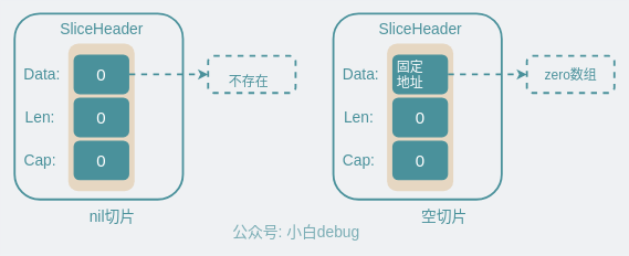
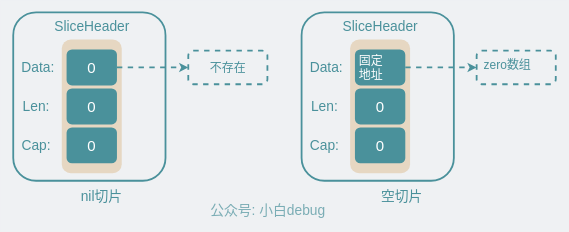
  <mxCell id="0" />
  <mxCell id="1" parent="0" />
  <mxCell id="2" value="" style="rounded=1;whiteSpace=wrap;html=1;fillColor=none;strokeColor=#4A919B;strokeWidth=3;" vertex="1" parent="1"><mxGeometry x="21" y="20" width="254" height="281" as="geometry" /></mxCell>
  <mxCell id="3" value="" style="rounded=1;whiteSpace=wrap;html=1;strokeColor=none;fillColor=#E6D7C2;" vertex="1" parent="1"><mxGeometry x="102" y="65.5" width="100" height="223" as="geometry" /></mxCell>
  <mxCell id="4" style="edgeStyle=orthogonalEdgeStyle;rounded=0;orthogonalLoop=1;jettySize=auto;html=1;exitX=1;exitY=0.5;exitDx=0;exitDy=0;entryX=0;entryY=0.5;entryDx=0;entryDy=0;strokeWidth=3;dashed=1;strokeColor=#4A919B;" edge="1" parent="1" source="5" target="12"><mxGeometry relative="1" as="geometry" /></mxCell>
  <mxCell id="5" value="" style="rounded=1;whiteSpace=wrap;html=1;fillColor=#4A919B;strokeColor=none;" vertex="1" parent="1"><mxGeometry x="110" y="82" width="84" height="60" as="geometry" /></mxCell>
  <mxCell id="6" value="&lt;font color=&quot;#ffffff&quot; style=&quot;font-size: 25px;&quot;&gt;0&lt;/font&gt;" style="text;html=1;strokeColor=none;fillColor=none;align=center;verticalAlign=middle;whiteSpace=wrap;rounded=0;" vertex="1" parent="1"><mxGeometry x="127.25" y="102" width="49.5" height="20" as="geometry" /></mxCell>
  <mxCell id="7" value="" style="rounded=1;whiteSpace=wrap;html=1;fillColor=#4A919B;strokeColor=none;" vertex="1" parent="1"><mxGeometry x="110" y="147" width="84" height="60" as="geometry" /></mxCell>
  <mxCell id="8" value="&lt;font color=&quot;#ffffff&quot; style=&quot;font-size: 25px;&quot;&gt;0&lt;/font&gt;" style="text;html=1;strokeColor=none;fillColor=none;align=center;verticalAlign=middle;whiteSpace=wrap;rounded=0;" vertex="1" parent="1"><mxGeometry x="127.25" y="167" width="49.5" height="20" as="geometry" /></mxCell>
  <mxCell id="9" value="" style="rounded=1;whiteSpace=wrap;html=1;fillColor=#4A919B;strokeColor=none;" vertex="1" parent="1"><mxGeometry x="110" y="212" width="84" height="60" as="geometry" /></mxCell>
  <mxCell id="10" value="&lt;font color=&quot;#ffffff&quot; style=&quot;font-size: 25px;&quot;&gt;0&lt;/font&gt;" style="text;html=1;strokeColor=none;fillColor=none;align=center;verticalAlign=middle;whiteSpace=wrap;rounded=0;" vertex="1" parent="1"><mxGeometry x="127.25" y="232" width="49.5" height="20" as="geometry" /></mxCell>
  <mxCell id="11" value="&lt;font color=&quot;#4a919b&quot; style=&quot;font-size: 23px;&quot;&gt;nil切片&lt;/font&gt;" style="text;html=1;align=center;verticalAlign=middle;whiteSpace=wrap;rounded=0;" vertex="1" parent="1"><mxGeometry x="122" y="312" width="93" height="30" as="geometry" /></mxCell>
  <mxCell id="12" value="" style="rounded=1;whiteSpace=wrap;html=1;fillColor=none;strokeColor=#4A919B;dashed=1;strokeWidth=3;" vertex="1" parent="1"><mxGeometry x="313" y="84" width="132" height="56" as="geometry" /></mxCell>
- <mxCell id="13" value="&lt;font color=&quot;#4a919b&quot; style=&quot;font-size: 20px;&quot;&gt;不存在&lt;/font&gt;" style="text;html=1;align=center;verticalAlign=middle;whiteSpace=wrap;rounded=0;" vertex="1" parent="1"><mxGeometry x="327.5" y="107" width="93" height="30" as="geometry" /></mxCell>
+ <mxCell id="13" value="&lt;font color=&quot;#4a919b&quot; style=&quot;font-size: 20px;&quot;&gt;不存在&lt;/font&gt;" style="text;html=1;align=center;verticalAlign=middle;whiteSpace=wrap;rounded=0;" vertex="1" parent="1"><mxGeometry x="332.5" y="97" width="93" height="30" as="geometry" /></mxCell>
  <mxCell id="14" value="&lt;font color=&quot;#4a919b&quot; style=&quot;font-size: 23px;&quot;&gt;SliceHeader&lt;/font&gt;" style="text;html=1;align=center;verticalAlign=middle;whiteSpace=wrap;rounded=0;" vertex="1" parent="1"><mxGeometry x="79.75" y="28" width="144.5" height="30" as="geometry" /></mxCell>
  <mxCell id="15" value="&lt;font color=&quot;#4a919b&quot; style=&quot;font-size: 23px;&quot;&gt;Data:&lt;/font&gt;" style="text;html=1;align=center;verticalAlign=middle;whiteSpace=wrap;rounded=0;" vertex="1" parent="1"><mxGeometry x="23" y="97" width="79" height="30" as="geometry" /></mxCell>
  <mxCell id="16" value="&lt;font color=&quot;#4a919b&quot; style=&quot;font-size: 23px;&quot;&gt;Len:&lt;/font&gt;" style="text;html=1;align=center;verticalAlign=middle;whiteSpace=wrap;rounded=0;" vertex="1" parent="1"><mxGeometry x="20" y="162" width="79" height="30" as="geometry" /></mxCell>
  <mxCell id="17" value="&lt;font color=&quot;#4a919b&quot; style=&quot;font-size: 23px;&quot;&gt;Cap:&lt;/font&gt;" style="text;html=1;align=center;verticalAlign=middle;whiteSpace=wrap;rounded=0;" vertex="1" parent="1"><mxGeometry x="20" y="227" width="79" height="30" as="geometry" /></mxCell>
  <mxCell id="18" value="" style="rounded=1;whiteSpace=wrap;html=1;fillColor=none;strokeColor=#4A919B;strokeWidth=3;" vertex="1" parent="1"><mxGeometry x="502" y="20" width="254" height="281" as="geometry" /></mxCell>
  <mxCell id="19" value="" style="rounded=1;whiteSpace=wrap;html=1;strokeColor=none;fillColor=#E6D7C2;" vertex="1" parent="1"><mxGeometry x="583" y="65.5" width="100" height="223" as="geometry" /></mxCell>
  <mxCell id="20" style="edgeStyle=orthogonalEdgeStyle;rounded=0;orthogonalLoop=1;jettySize=auto;html=1;exitX=1;exitY=0.5;exitDx=0;exitDy=0;entryX=0;entryY=0.5;entryDx=0;entryDy=0;strokeWidth=3;dashed=1;strokeColor=#4A919B;" edge="1" parent="1" source="21" target="28"><mxGeometry relative="1" as="geometry" /></mxCell>
  <mxCell id="21" value="" style="rounded=1;whiteSpace=wrap;html=1;fillColor=#4A919B;strokeColor=none;" vertex="1" parent="1"><mxGeometry x="591" y="82" width="84" height="60" as="geometry" /></mxCell>
  <mxCell id="22" value="&lt;font color=&quot;#ffffff&quot; style=&quot;font-size: 20px;&quot;&gt;固定地址&lt;/font&gt;" style="text;html=1;strokeColor=none;fillColor=none;align=center;verticalAlign=middle;whiteSpace=wrap;rounded=0;" vertex="1" parent="1"><mxGeometry x="593.25" y="102" width="49.5" height="20" as="geometry" /></mxCell>
  <mxCell id="23" value="" style="rounded=1;whiteSpace=wrap;html=1;fillColor=#4A919B;strokeColor=none;" vertex="1" parent="1"><mxGeometry x="591" y="147" width="84" height="60" as="geometry" /></mxCell>
  <mxCell id="24" value="&lt;font color=&quot;#ffffff&quot; style=&quot;font-size: 25px;&quot;&gt;0&lt;/font&gt;" style="text;html=1;strokeColor=none;fillColor=none;align=center;verticalAlign=middle;whiteSpace=wrap;rounded=0;" vertex="1" parent="1"><mxGeometry x="608.25" y="167" width="49.5" height="20" as="geometry" /></mxCell>
  <mxCell id="25" value="" style="rounded=1;whiteSpace=wrap;html=1;fillColor=#4A919B;strokeColor=none;" vertex="1" parent="1"><mxGeometry x="591" y="212" width="84" height="60" as="geometry" /></mxCell>
  <mxCell id="26" value="&lt;font color=&quot;#ffffff&quot; style=&quot;font-size: 25px;&quot;&gt;0&lt;/font&gt;" style="text;html=1;strokeColor=none;fillColor=none;align=center;verticalAlign=middle;whiteSpace=wrap;rounded=0;" vertex="1" parent="1"><mxGeometry x="608.25" y="232" width="49.5" height="20" as="geometry" /></mxCell>
  <mxCell id="27" value="&lt;font color=&quot;#4a919b&quot; style=&quot;font-size: 23px;&quot;&gt;空切片&lt;/font&gt;" style="text;html=1;align=center;verticalAlign=middle;whiteSpace=wrap;rounded=0;" vertex="1" parent="1"><mxGeometry x="623" y="312" width="93" height="30" as="geometry" /></mxCell>
  <mxCell id="28" value="" style="rounded=1;whiteSpace=wrap;html=1;fillColor=none;strokeColor=#4A919B;dashed=1;strokeWidth=3;" vertex="1" parent="1"><mxGeometry x="794" y="84" width="132" height="56" as="geometry" /></mxCell>
- <mxCell id="29" value="&lt;font color=&quot;#4a919b&quot; style=&quot;font-size: 20px;&quot;&gt;zero数组&lt;/font&gt;" style="text;html=1;align=center;verticalAlign=middle;whiteSpace=wrap;rounded=0;" vertex="1" parent="1"><mxGeometry x="813.5" y="97" width="93" height="30" as="geometry" /></mxCell>
+ <mxCell id="29" value="&lt;font color=&quot;#4a919b&quot; style=&quot;font-size: 20px;&quot;&gt;zero数组&lt;/font&gt;" style="text;html=1;align=center;verticalAlign=middle;whiteSpace=wrap;rounded=0;" vertex="1" parent="1"><mxGeometry x="798.5" y="92" width="93" height="30" as="geometry" /></mxCell>
  <mxCell id="30" value="&lt;font color=&quot;#4a919b&quot; style=&quot;font-size: 23px;&quot;&gt;SliceHeader&lt;/font&gt;" style="text;html=1;align=center;verticalAlign=middle;whiteSpace=wrap;rounded=0;" vertex="1" parent="1"><mxGeometry x="560.75" y="28" width="144.5" height="30" as="geometry" /></mxCell>
  <mxCell id="31" value="&lt;font color=&quot;#4a919b&quot; style=&quot;font-size: 23px;&quot;&gt;Data:&lt;/font&gt;" style="text;html=1;align=center;verticalAlign=middle;whiteSpace=wrap;rounded=0;" vertex="1" parent="1"><mxGeometry x="504" y="97" width="79" height="30" as="geometry" /></mxCell>
  <mxCell id="32" value="&lt;font color=&quot;#4a919b&quot; style=&quot;font-size: 23px;&quot;&gt;Len:&lt;/font&gt;" style="text;html=1;align=center;verticalAlign=middle;whiteSpace=wrap;rounded=0;" vertex="1" parent="1"><mxGeometry x="501" y="162" width="79" height="30" as="geometry" /></mxCell>
  <mxCell id="33" value="&lt;font color=&quot;#4a919b&quot; style=&quot;font-size: 23px;&quot;&gt;Cap:&lt;/font&gt;" style="text;html=1;align=center;verticalAlign=middle;whiteSpace=wrap;rounded=0;" vertex="1" parent="1"><mxGeometry x="501" y="227" width="79" height="30" as="geometry" /></mxCell>
  <mxCell id="34" value="&lt;font color=&quot;#4a919b&quot; style=&quot;font-size: 23px;&quot;&gt;公众号: 小白debug&lt;/font&gt;" style="text;html=1;align=center;verticalAlign=middle;whiteSpace=wrap;rounded=0;opacity=70;textOpacity=70;" vertex="1" parent="1"><mxGeometry x="325" y="335" width="242" height="30" as="geometry" /></mxCell>
